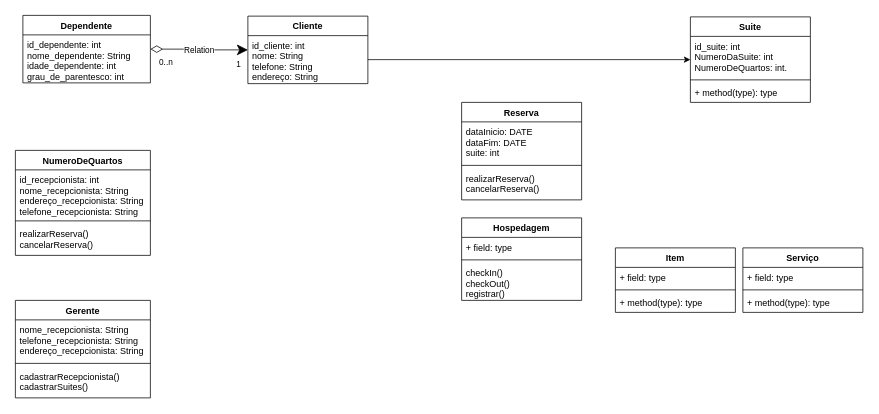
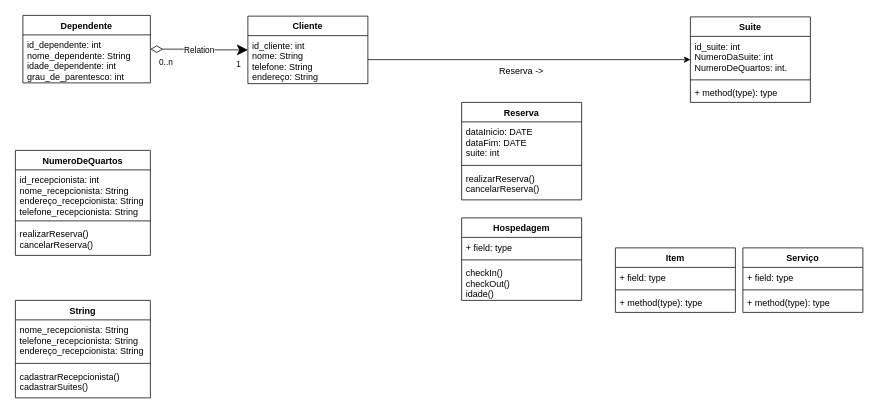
  <mxCell id="0" />
  <mxCell id="1" parent="0" />
  <mxCell id="2" value="Cliente" style="swimlane;fontStyle=1;align=center;verticalAlign=top;childLayout=stackLayout;horizontal=1;startSize=26;horizontalStack=0;resizeParent=1;resizeParentMax=0;resizeLast=0;collapsible=1;marginBottom=0;" vertex="1" parent="1"><mxGeometry x="330" y="21" width="160" height="90" as="geometry" /></mxCell>
  <mxCell id="3" value="id_cliente: int&#10;nome: String&#10;telefone: String&#10;endereço: String" style="text;strokeColor=none;fillColor=none;align=left;verticalAlign=top;spacingLeft=4;spacingRight=4;overflow=hidden;rotatable=0;points=[[0,0.5],[1,0.5]];portConstraint=eastwest;" vertex="1" parent="2"><mxGeometry y="26" width="160" height="64" as="geometry" /></mxCell>
  <mxCell id="4" value="NumeroDeQuartos" style="swimlane;fontStyle=1;align=center;verticalAlign=top;childLayout=stackLayout;horizontal=1;startSize=26;horizontalStack=0;resizeParent=1;resizeParentMax=0;resizeLast=0;collapsible=1;marginBottom=0;" vertex="1" parent="1"><mxGeometry x="20" y="200" width="180" height="140" as="geometry" /></mxCell>
  <mxCell id="5" value="id_recepcionista: int&#10;nome_recepcionista: String&#10;endereço_recepcionista: String&#10;telefone_recepcionista: String" style="text;strokeColor=none;fillColor=none;align=left;verticalAlign=top;spacingLeft=4;spacingRight=4;overflow=hidden;rotatable=0;points=[[0,0.5],[1,0.5]];portConstraint=eastwest;" vertex="1" parent="4"><mxGeometry y="26" width="180" height="64" as="geometry" /></mxCell>
  <mxCell id="6" value="" style="line;strokeWidth=1;fillColor=none;align=left;verticalAlign=middle;spacingTop=-1;spacingLeft=3;spacingRight=3;rotatable=0;labelPosition=right;points=[];portConstraint=eastwest;" vertex="1" parent="4"><mxGeometry y="90" width="180" height="8" as="geometry" /></mxCell>
  <mxCell id="7" value="realizarReserva()&#10;cancelarReserva()" style="text;strokeColor=none;fillColor=none;align=left;verticalAlign=top;spacingLeft=4;spacingRight=4;overflow=hidden;rotatable=0;points=[[0,0.5],[1,0.5]];portConstraint=eastwest;" vertex="1" parent="4"><mxGeometry y="98" width="180" height="42" as="geometry" /></mxCell>
  <mxCell id="8" value="Suite" style="swimlane;fontStyle=1;align=center;verticalAlign=top;childLayout=stackLayout;horizontal=1;startSize=26;horizontalStack=0;resizeParent=1;resizeParentMax=0;resizeLast=0;collapsible=1;marginBottom=0;" vertex="1" parent="1"><mxGeometry x="920" y="22" width="160" height="114" as="geometry" /></mxCell>
  <mxCell id="9" value="id_suite: int&#10;NumeroDaSuite: int&#10;NumeroDeQuartos: int." style="text;strokeColor=none;fillColor=none;align=left;verticalAlign=top;spacingLeft=4;spacingRight=4;overflow=hidden;rotatable=0;points=[[0,0.5],[1,0.5]];portConstraint=eastwest;" vertex="1" parent="8"><mxGeometry y="26" width="160" height="54" as="geometry" /></mxCell>
  <mxCell id="10" value="" style="line;strokeWidth=1;fillColor=none;align=left;verticalAlign=middle;spacingTop=-1;spacingLeft=3;spacingRight=3;rotatable=0;labelPosition=right;points=[];portConstraint=eastwest;" vertex="1" parent="8"><mxGeometry y="80" width="160" height="8" as="geometry" /></mxCell>
  <mxCell id="11" value="+ method(type): type" style="text;strokeColor=none;fillColor=none;align=left;verticalAlign=top;spacingLeft=4;spacingRight=4;overflow=hidden;rotatable=0;points=[[0,0.5],[1,0.5]];portConstraint=eastwest;" vertex="1" parent="8"><mxGeometry y="88" width="160" height="26" as="geometry" /></mxCell>
  <mxCell id="12" value="Dependente" style="swimlane;fontStyle=1;align=center;verticalAlign=top;childLayout=stackLayout;horizontal=1;startSize=26;horizontalStack=0;resizeParent=1;resizeParentMax=0;resizeLast=0;collapsible=1;marginBottom=0;" vertex="1" parent="1"><mxGeometry x="30" y="20" width="170" height="90" as="geometry" /></mxCell>
  <mxCell id="13" value="id_dependente: int&#10;nome_dependente: String&#10;idade_dependente: int&#10;grau_de_parentesco: int" style="text;strokeColor=none;fillColor=none;align=left;verticalAlign=top;spacingLeft=4;spacingRight=4;overflow=hidden;rotatable=0;points=[[0,0.5],[1,0.5]];portConstraint=eastwest;" vertex="1" parent="12"><mxGeometry y="26" width="170" height="64" as="geometry" /></mxCell>
- <mxCell id="14" value="Gerente" style="swimlane;fontStyle=1;align=center;verticalAlign=top;childLayout=stackLayout;horizontal=1;startSize=26;horizontalStack=0;resizeParent=1;resizeParentMax=0;resizeLast=0;collapsible=1;marginBottom=0;" vertex="1" parent="1"><mxGeometry x="20" y="400" width="180" height="130" as="geometry" /></mxCell>
+ <mxCell id="14" value="String" style="swimlane;fontStyle=1;align=center;verticalAlign=top;childLayout=stackLayout;horizontal=1;startSize=26;horizontalStack=0;resizeParent=1;resizeParentMax=0;resizeLast=0;collapsible=1;marginBottom=0;" vertex="1" parent="1"><mxGeometry x="20" y="400" width="180" height="130" as="geometry" /></mxCell>
  <mxCell id="15" value="nome_recepcionista: String&#10;telefone_recepcionista: String&#10;endereço_recepcionista: String" style="text;strokeColor=none;fillColor=none;align=left;verticalAlign=top;spacingLeft=4;spacingRight=4;overflow=hidden;rotatable=0;points=[[0,0.5],[1,0.5]];portConstraint=eastwest;" vertex="1" parent="14"><mxGeometry y="26" width="180" height="54" as="geometry" /></mxCell>
  <mxCell id="16" value="" style="line;strokeWidth=1;fillColor=none;align=left;verticalAlign=middle;spacingTop=-1;spacingLeft=3;spacingRight=3;rotatable=0;labelPosition=right;points=[];portConstraint=eastwest;" vertex="1" parent="14"><mxGeometry y="80" width="180" height="8" as="geometry" /></mxCell>
  <mxCell id="17" value="cadastrarRecepcionista()&#10;cadastrarSuites()" style="text;strokeColor=none;fillColor=none;align=left;verticalAlign=top;spacingLeft=4;spacingRight=4;overflow=hidden;rotatable=0;points=[[0,0.5],[1,0.5]];portConstraint=eastwest;" vertex="1" parent="14"><mxGeometry y="88" width="180" height="42" as="geometry" /></mxCell>
  <mxCell id="18" value="Relation" style="endArrow=classic;html=1;endSize=12;startArrow=diamondThin;startSize=14;startFill=0;edgeStyle=orthogonalEdgeStyle;rounded=0;" edge="1" parent="1" source="12" target="2"><mxGeometry relative="1" as="geometry"><mxPoint x="560" y="220" as="sourcePoint" /><mxPoint x="720" y="220" as="targetPoint" /></mxGeometry></mxCell>
  <mxCell id="19" value="0..n" style="edgeLabel;resizable=0;html=1;align=left;verticalAlign=top;" connectable="0" vertex="1" parent="18"><mxGeometry x="-1" relative="1" as="geometry"><mxPoint x="10" y="5" as="offset" /></mxGeometry></mxCell>
  <mxCell id="20" value="1" style="edgeLabel;resizable=0;html=1;align=right;verticalAlign=top;" connectable="0" vertex="1" parent="18"><mxGeometry x="1" relative="1" as="geometry"><mxPoint x="-9" y="6" as="offset" /></mxGeometry></mxCell>
  <mxCell id="21" value="Hospedagem" style="swimlane;fontStyle=1;align=center;verticalAlign=top;childLayout=stackLayout;horizontal=1;startSize=26;horizontalStack=0;resizeParent=1;resizeParentMax=0;resizeLast=0;collapsible=1;marginBottom=0;" vertex="1" parent="1"><mxGeometry x="615" y="290" width="160" height="110" as="geometry" /></mxCell>
  <mxCell id="22" value="+ field: type" style="text;strokeColor=none;fillColor=none;align=left;verticalAlign=top;spacingLeft=4;spacingRight=4;overflow=hidden;rotatable=0;points=[[0,0.5],[1,0.5]];portConstraint=eastwest;" vertex="1" parent="21"><mxGeometry y="26" width="160" height="26" as="geometry" /></mxCell>
  <mxCell id="23" value="" style="line;strokeWidth=1;fillColor=none;align=left;verticalAlign=middle;spacingTop=-1;spacingLeft=3;spacingRight=3;rotatable=0;labelPosition=right;points=[];portConstraint=eastwest;" vertex="1" parent="21"><mxGeometry y="52" width="160" height="8" as="geometry" /></mxCell>
- <mxCell id="24" value="checkIn()&#10;checkOut()&#10;registrar()" style="text;strokeColor=none;fillColor=none;align=left;verticalAlign=top;spacingLeft=4;spacingRight=4;overflow=hidden;rotatable=0;points=[[0,0.5],[1,0.5]];portConstraint=eastwest;" vertex="1" parent="21"><mxGeometry y="60" width="160" height="50" as="geometry" /></mxCell>
+ <mxCell id="24" value="checkIn()&#10;checkOut()&#10;idade()" style="text;strokeColor=none;fillColor=none;align=left;verticalAlign=top;spacingLeft=4;spacingRight=4;overflow=hidden;rotatable=0;points=[[0,0.5],[1,0.5]];portConstraint=eastwest;" vertex="1" parent="21"><mxGeometry y="60" width="160" height="50" as="geometry" /></mxCell>
  <mxCell id="25" value="Reserva" style="swimlane;fontStyle=1;align=center;verticalAlign=top;childLayout=stackLayout;horizontal=1;startSize=26;horizontalStack=0;resizeParent=1;resizeParentMax=0;resizeLast=0;collapsible=1;marginBottom=0;" vertex="1" parent="1"><mxGeometry x="615" y="136" width="160" height="130" as="geometry" /></mxCell>
  <mxCell id="26" value="dataInicio: DATE&#10;dataFim: DATE&#10;suite: int" style="text;strokeColor=none;fillColor=none;align=left;verticalAlign=top;spacingLeft=4;spacingRight=4;overflow=hidden;rotatable=0;points=[[0,0.5],[1,0.5]];portConstraint=eastwest;" vertex="1" parent="25"><mxGeometry y="26" width="160" height="54" as="geometry" /></mxCell>
  <mxCell id="27" value="" style="line;strokeWidth=1;fillColor=none;align=left;verticalAlign=middle;spacingTop=-1;spacingLeft=3;spacingRight=3;rotatable=0;labelPosition=right;points=[];portConstraint=eastwest;" vertex="1" parent="25"><mxGeometry y="80" width="160" height="8" as="geometry" /></mxCell>
  <mxCell id="28" value="realizarReserva()&#10;cancelarReserva()" style="text;strokeColor=none;fillColor=none;align=left;verticalAlign=top;spacingLeft=4;spacingRight=4;overflow=hidden;rotatable=0;points=[[0,0.5],[1,0.5]];portConstraint=eastwest;" vertex="1" parent="25"><mxGeometry y="88" width="160" height="42" as="geometry" /></mxCell>
  <mxCell id="29" style="edgeStyle=orthogonalEdgeStyle;rounded=0;orthogonalLoop=1;jettySize=auto;html=1;" edge="1" parent="1" source="3" target="8"><mxGeometry relative="1" as="geometry" /></mxCell>
+ <mxCell id="30" value="Reserva -&amp;gt;" style="text;html=1;strokeColor=none;fillColor=none;align=center;verticalAlign=middle;whiteSpace=wrap;rounded=0;" vertex="1" parent="1"><mxGeometry x="660" y="80" width="70" height="30" as="geometry" /></mxCell>
  <mxCell id="31" value="Item" style="swimlane;fontStyle=1;align=center;verticalAlign=top;childLayout=stackLayout;horizontal=1;startSize=26;horizontalStack=0;resizeParent=1;resizeParentMax=0;resizeLast=0;collapsible=1;marginBottom=0;" vertex="1" parent="1"><mxGeometry x="820" y="330" width="160" height="86" as="geometry" /></mxCell>
  <mxCell id="32" value="+ field: type" style="text;strokeColor=none;fillColor=none;align=left;verticalAlign=top;spacingLeft=4;spacingRight=4;overflow=hidden;rotatable=0;points=[[0,0.5],[1,0.5]];portConstraint=eastwest;" vertex="1" parent="31"><mxGeometry y="26" width="160" height="26" as="geometry" /></mxCell>
  <mxCell id="33" value="" style="line;strokeWidth=1;fillColor=none;align=left;verticalAlign=middle;spacingTop=-1;spacingLeft=3;spacingRight=3;rotatable=0;labelPosition=right;points=[];portConstraint=eastwest;" vertex="1" parent="31"><mxGeometry y="52" width="160" height="8" as="geometry" /></mxCell>
  <mxCell id="34" value="+ method(type): type" style="text;strokeColor=none;fillColor=none;align=left;verticalAlign=top;spacingLeft=4;spacingRight=4;overflow=hidden;rotatable=0;points=[[0,0.5],[1,0.5]];portConstraint=eastwest;" vertex="1" parent="31"><mxGeometry y="60" width="160" height="26" as="geometry" /></mxCell>
  <mxCell id="35" value="Serviço" style="swimlane;fontStyle=1;align=center;verticalAlign=top;childLayout=stackLayout;horizontal=1;startSize=26;horizontalStack=0;resizeParent=1;resizeParentMax=0;resizeLast=0;collapsible=1;marginBottom=0;" vertex="1" parent="1"><mxGeometry x="990" y="330" width="160" height="86" as="geometry" /></mxCell>
  <mxCell id="36" value="+ field: type" style="text;strokeColor=none;fillColor=none;align=left;verticalAlign=top;spacingLeft=4;spacingRight=4;overflow=hidden;rotatable=0;points=[[0,0.5],[1,0.5]];portConstraint=eastwest;" vertex="1" parent="35"><mxGeometry y="26" width="160" height="26" as="geometry" /></mxCell>
  <mxCell id="37" value="" style="line;strokeWidth=1;fillColor=none;align=left;verticalAlign=middle;spacingTop=-1;spacingLeft=3;spacingRight=3;rotatable=0;labelPosition=right;points=[];portConstraint=eastwest;" vertex="1" parent="35"><mxGeometry y="52" width="160" height="8" as="geometry" /></mxCell>
  <mxCell id="38" value="+ method(type): type" style="text;strokeColor=none;fillColor=none;align=left;verticalAlign=top;spacingLeft=4;spacingRight=4;overflow=hidden;rotatable=0;points=[[0,0.5],[1,0.5]];portConstraint=eastwest;" vertex="1" parent="35"><mxGeometry y="60" width="160" height="26" as="geometry" /></mxCell>
